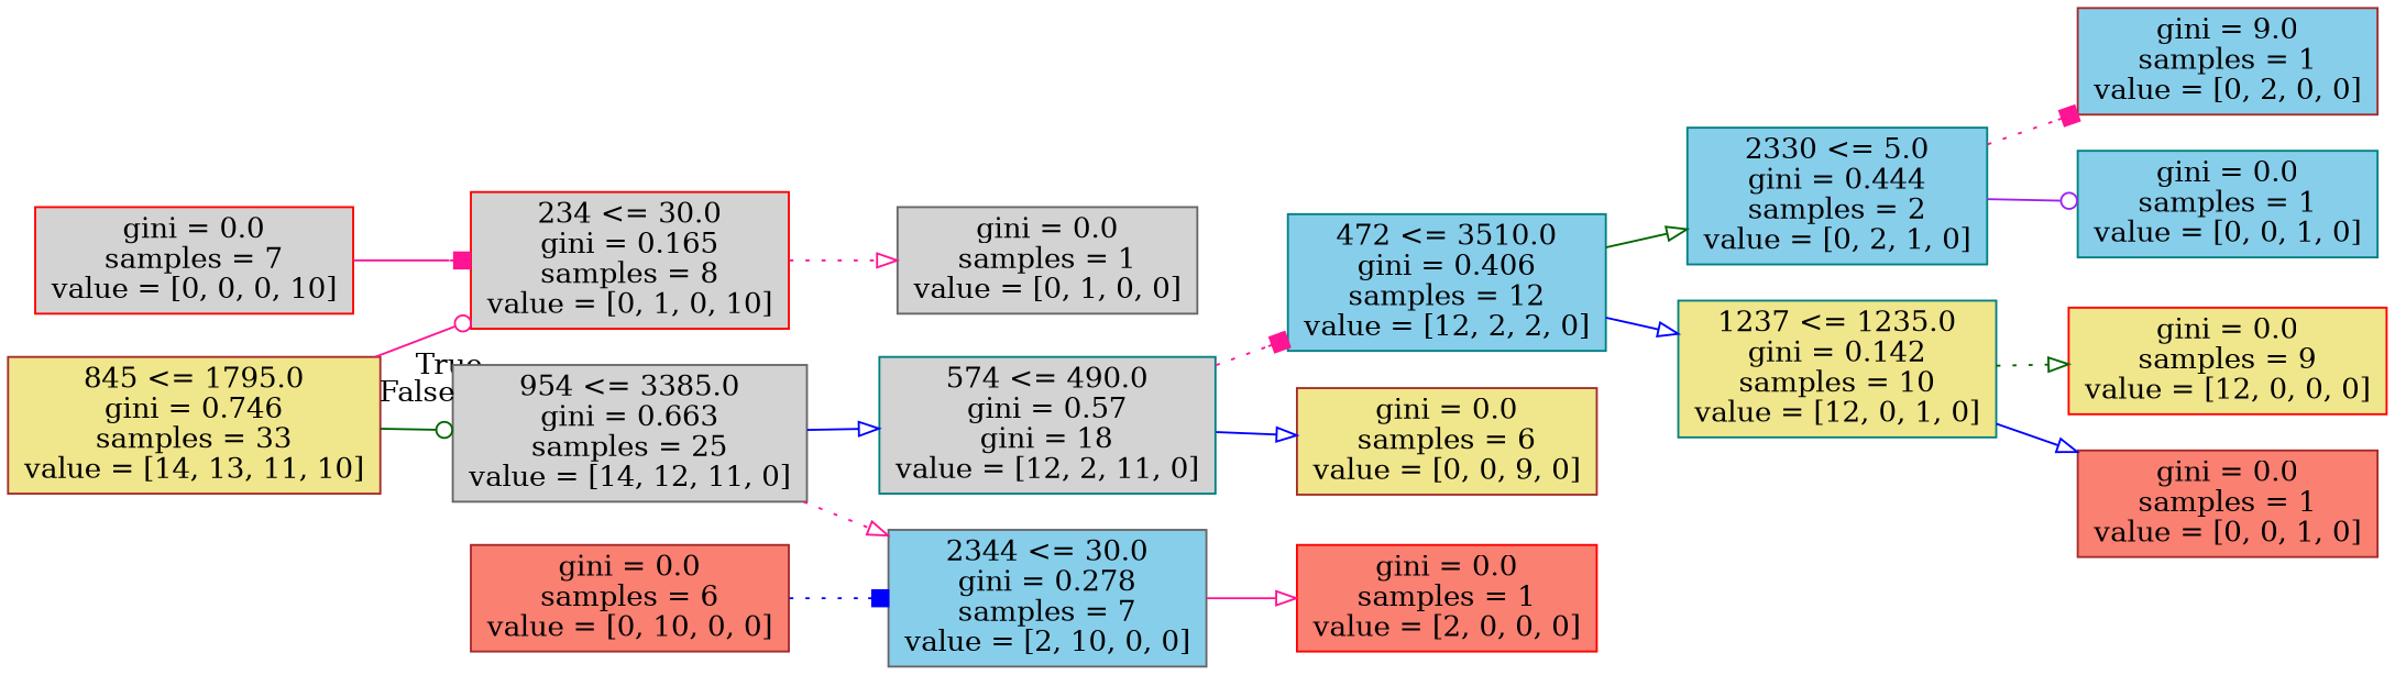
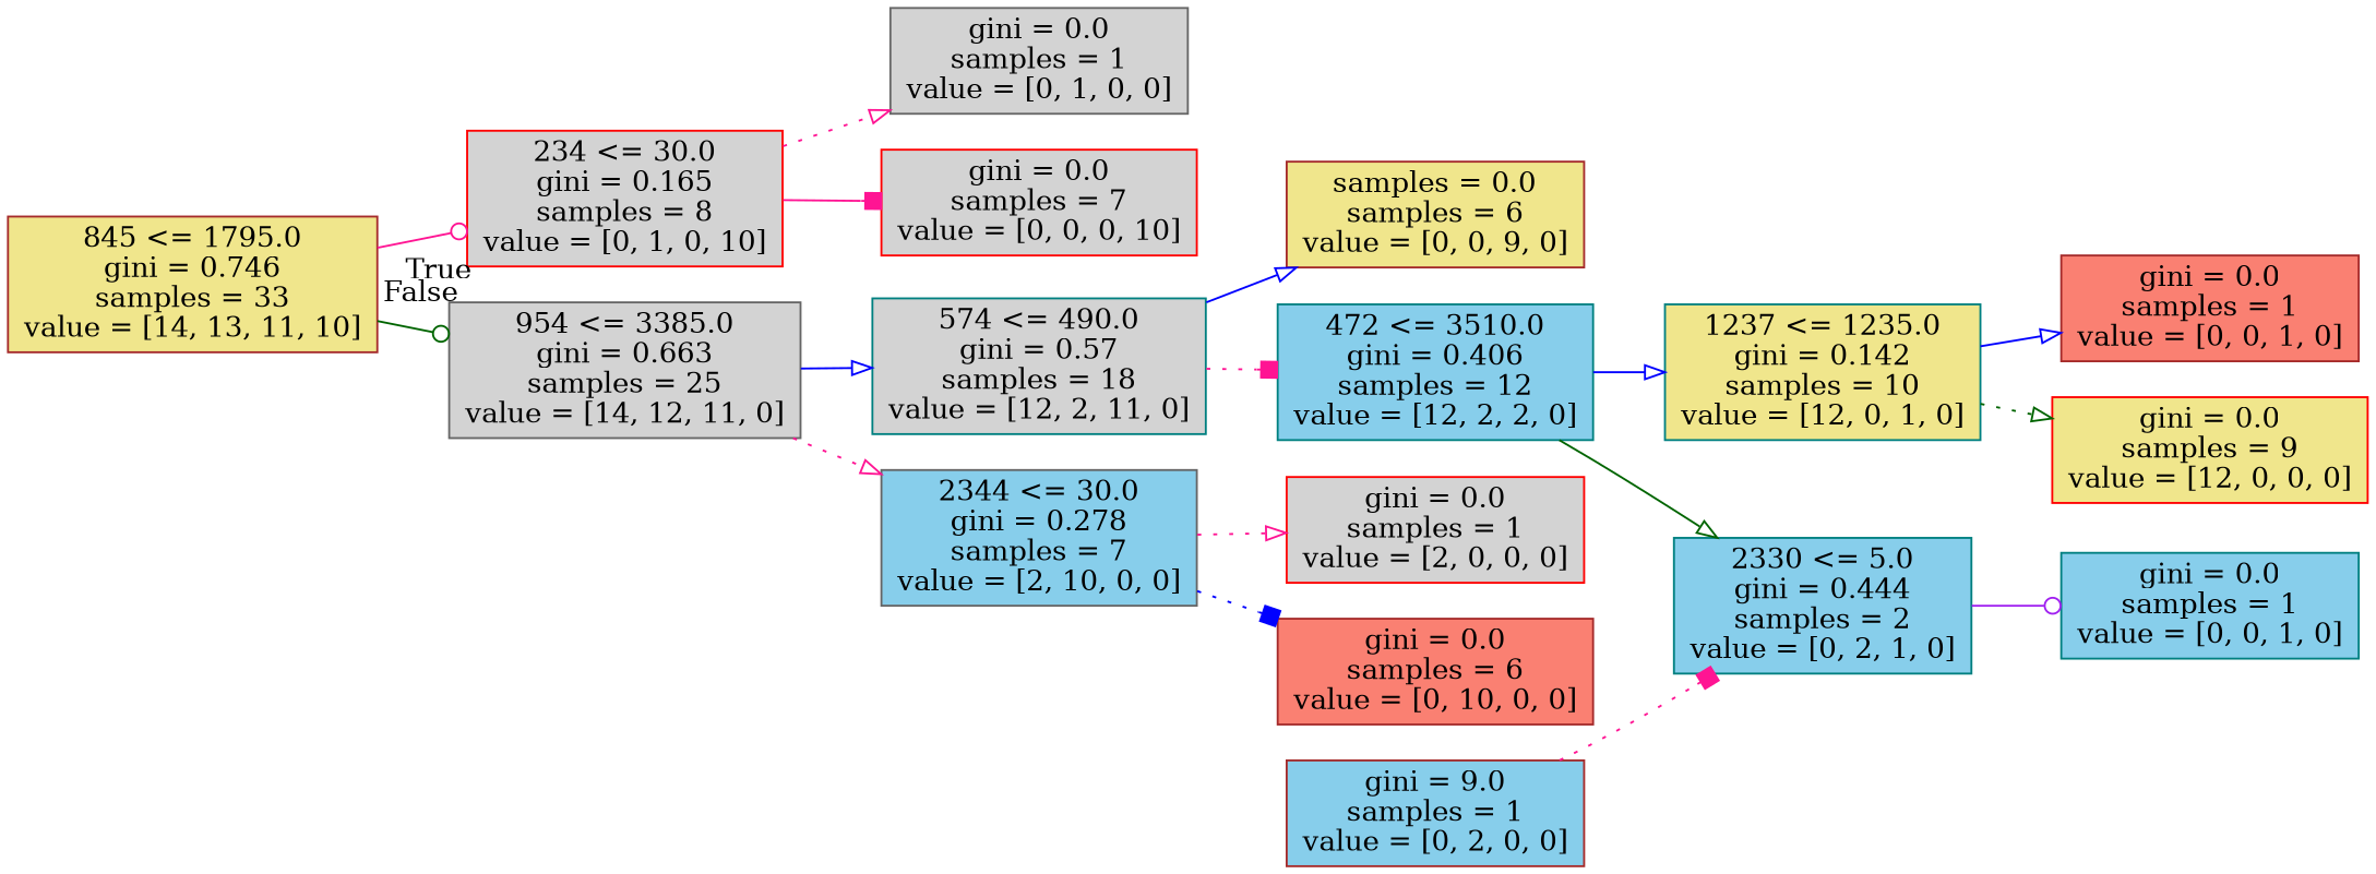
  digraph {
    rankdir=LR
    node [color=brown fillcolor=lightgrey shape=box style=filled]
    edge [arrowhead=onormal color=deeppink style=solid]
    n1 [fillcolor=khaki label="845 <= 1795.0\ngini = 0.746\nsamples = 33\nvalue = [14, 13, 11, 10]"]
    n2 [color=red label="234 <= 30.0\ngini = 0.165\nsamples = 8\nvalue = [0, 1, 0, 10]"]
    n3 [color=gray40 label="954 <= 3385.0\ngini = 0.663\nsamples = 25\nvalue = [14, 12, 11, 0]"]
    n4 [color=gray40 label="gini = 0.0\nsamples = 1\nvalue = [0, 1, 0, 0]"]
    n5 [color=red label="gini = 0.0\nsamples = 7\nvalue = [0, 0, 0, 10]"]
-   n6 [color=teal label="574 <= 490.0\ngini = 0.57\ngini = 18\nvalue = [12, 2, 11, 0]"]
+   n6 [color=teal label="574 <= 490.0\ngini = 0.57\nsamples = 18\nvalue = [12, 2, 11, 0]"]
    n7 [color=gray40 fillcolor=skyblue label="2344 <= 30.0\ngini = 0.278\nsamples = 7\nvalue = [2, 10, 0, 0]"]
    n8 [color=teal fillcolor=skyblue label="472 <= 3510.0\ngini = 0.406\nsamples = 12\nvalue = [12, 2, 2, 0]"]
-   n9 [fillcolor=khaki label="gini = 0.0\nsamples = 6\nvalue = [0, 0, 9, 0]"]
+   n9 [fillcolor=khaki label="samples = 0.0\nsamples = 6\nvalue = [0, 0, 9, 0]"]
    n10 [fillcolor=salmon label="gini = 0.0\nsamples = 6\nvalue = [0, 10, 0, 0]"]
-   n11 [color=red fillcolor=salmon label="gini = 0.0\nsamples = 1\nvalue = [2, 0, 0, 0]"]
+   n11 [color=red label="gini = 0.0\nsamples = 1\nvalue = [2, 0, 0, 0]"]
    n12 [color=teal fillcolor=skyblue label="2330 <= 5.0\ngini = 0.444\nsamples = 2\nvalue = [0, 2, 1, 0]"]
    n13 [color=teal fillcolor=khaki label="1237 <= 1235.0\ngini = 0.142\nsamples = 10\nvalue = [12, 0, 1, 0]"]
    n14 [fillcolor=skyblue label="gini = 9.0\nsamples = 1\nvalue = [0, 2, 0, 0]"]
    n15 [color=teal fillcolor=skyblue label="gini = 0.0\nsamples = 1\nvalue = [0, 0, 1, 0]"]
    n16 [color=red fillcolor=khaki label="gini = 0.0\nsamples = 9\nvalue = [12, 0, 0, 0]"]
    n17 [fillcolor=salmon label="gini = 0.0\nsamples = 1\nvalue = [0, 0, 1, 0]"]
    n1 -> n2 [arrowhead=odot headlabel=True labelangle=45 labeldistance=2.5]
    n1 -> n3 [arrowhead=odot color=darkgreen headlabel=False labelangle=-45 labeldistance=2.5]
    n2 -> n4 [style=dotted]
-   n5 -> n2 [arrowhead=box]
+   n2 -> n5 [arrowhead=box]
    n3 -> n6 [color=blue]
    n3 -> n7 [style=dotted]
    n6 -> n8 [arrowhead=box style=dotted]
    n6 -> n9 [color=blue]
-   n10 -> n7 [arrowhead=box color=blue style=dotted]
-   n7 -> n11
+   n7 -> n10 [arrowhead=box color=blue style=dotted]
+   n7 -> n11 [style=dotted]
    n8 -> n12 [color=darkgreen]
    n8 -> n13 [color=blue]
-   n12 -> n14 [arrowhead=box style=dotted]
+   n14 -> n12 [arrowhead=box style=dotted]
    n12 -> n15 [arrowhead=odot color=purple]
    n13 -> n16 [color=darkgreen style=dotted]
    n13 -> n17 [color=blue]
  }
